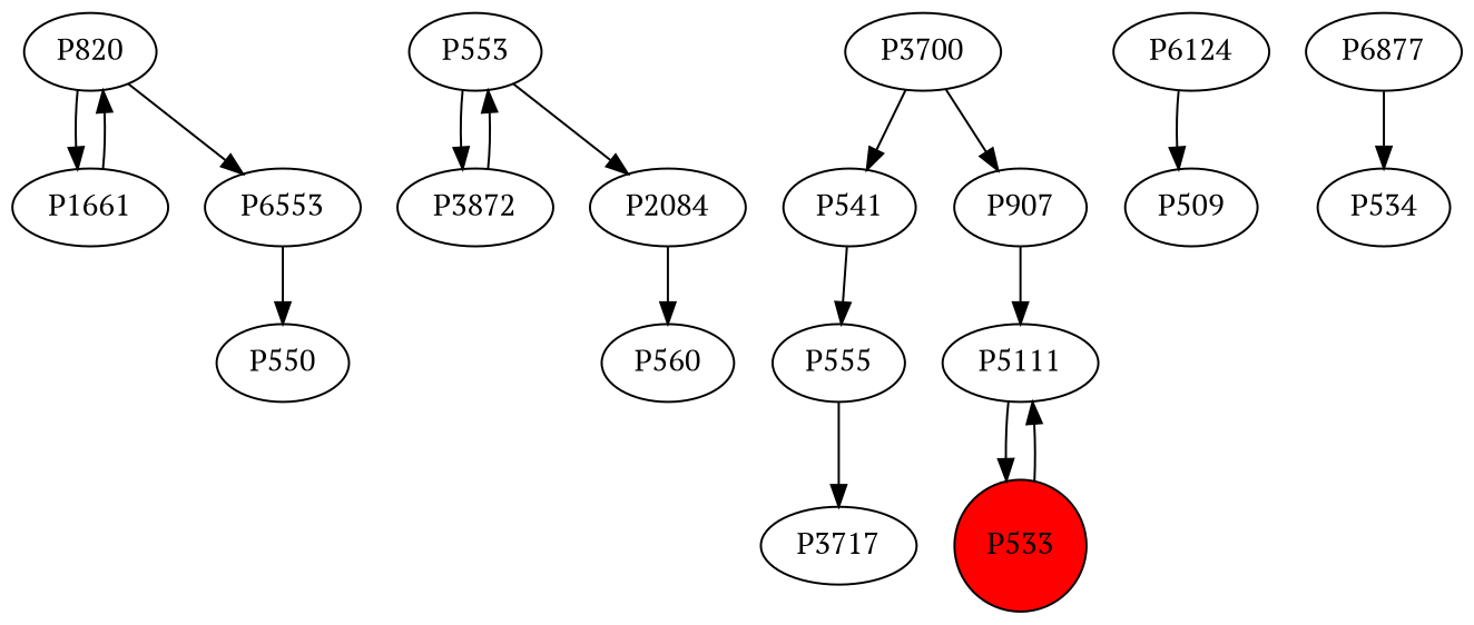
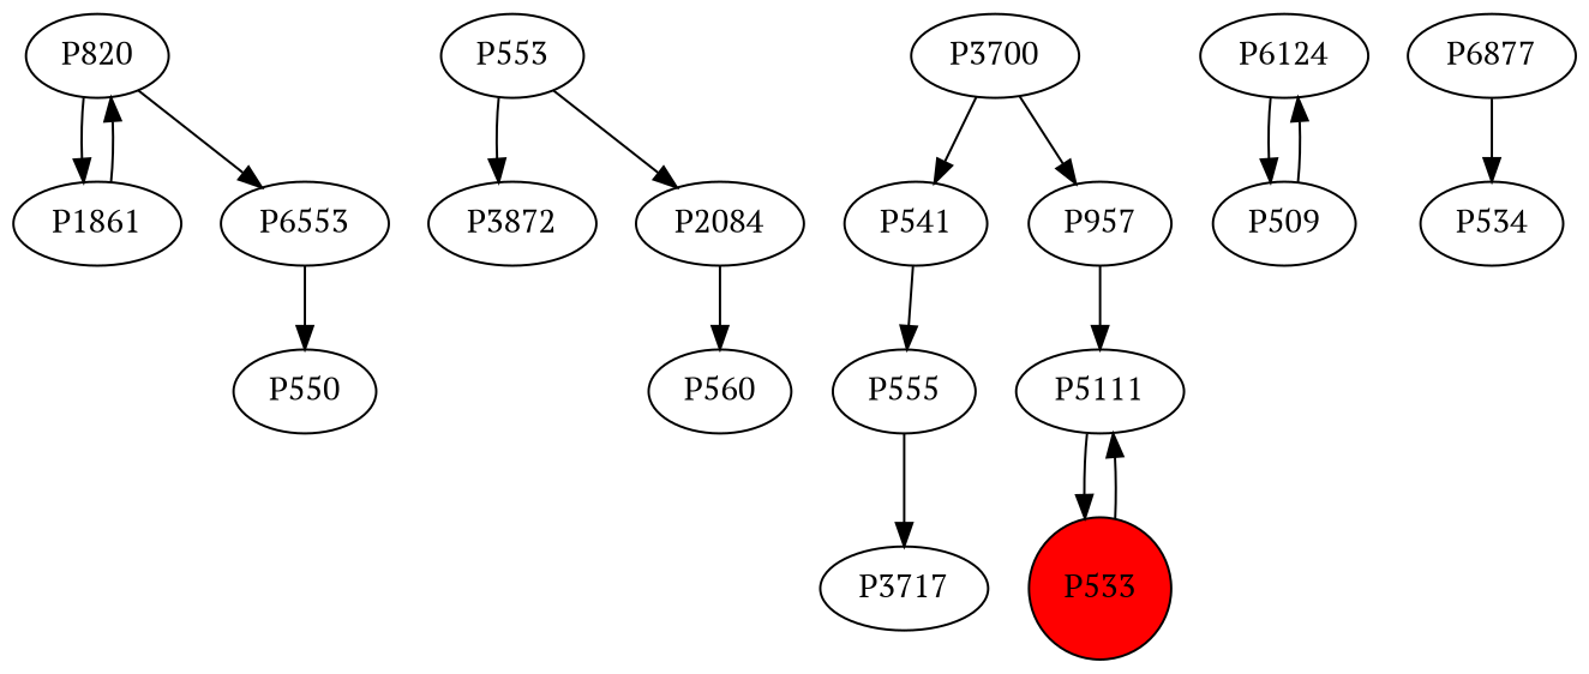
  digraph {
    fontname="PT Serif"
    node [fontname="PT Serif"]
    edge [fontname="PT Serif"]
    P6553
    P550
-   P1861 [label=P1661]
+   P1861
    P820
    P553
    P3872
    P2084
    P560
    P555
    P3717
    P3700
    P541
-   P907
+   P907 [label=P957]
    P5111
    P533 [fillcolor=red shape=circle style=filled]
    n16 [label=P6124]
    n17 [label=P509]
    P6877
    P534
    P6553 -> P550
    P1861 -> P820
    P820 -> P6553
    P820 -> P1861
    P553 -> P3872
    P553 -> P2084
-   P3872 -> P553
    P2084 -> P560
    P555 -> P3717
    P3700 -> P541
    P3700 -> P907
    P541 -> P555
    P907 -> P5111
    P5111 -> P533
    P533 -> P5111
    n16 -> n17
+   n17 -> n16
    P6877 -> P534
  }
